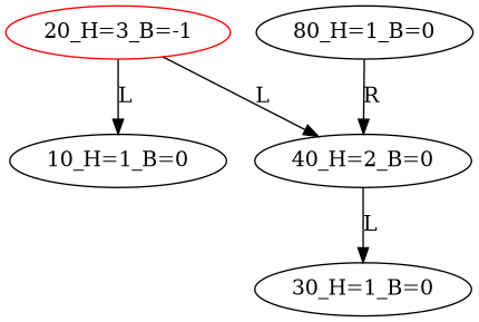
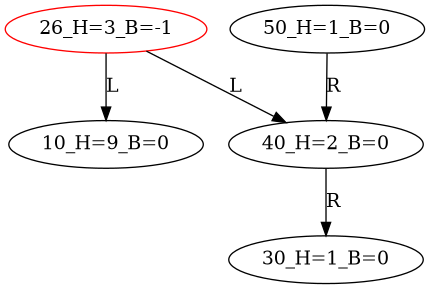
  digraph {
-   "20_H=3_B=-1" [color=red]
-   "10_H=1_B=0"
+   "20_H=3_B=-1" [color=red label="26_H=3_B=-1"]
+   "10_H=1_B=0" [label="10_H=9_B=0"]
    "40_H=2_B=0"
    "30_H=1_B=0"
-   "50_H=1_B=0" [label="80_H=1_B=0"]
+   "50_H=1_B=0"
    "20_H=3_B=-1" -> "10_H=1_B=0" [label=L]
    "20_H=3_B=-1" -> "40_H=2_B=0" [label=L]
-   "40_H=2_B=0" -> "30_H=1_B=0" [label=L]
+   "40_H=2_B=0" -> "30_H=1_B=0" [label=R]
    "50_H=1_B=0" -> "40_H=2_B=0" [label=R]
  }
